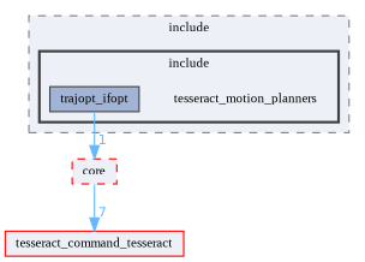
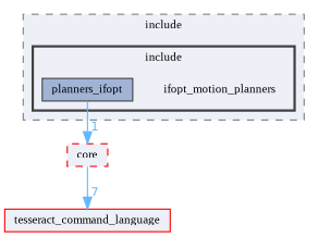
  digraph {
    compound=true
    fontname="Liberation Serif"
    node [fontname="Liberation Serif" fontsize=10 shape=box color=red fillcolor="#edf0f7" style=filled]
    edge [color=steelblue1 fontcolor=steelblue1 fontname="Liberation Serif" fontsize=10 labeldistance=1.5 labelfontname=Helvetica labelfontsize=10]
-   n1 [height=0.2 label=tesseract_motion_planners shape=plaintext width=0.4 color="" fillcolor="" style=""]
-   n2 [color=grey25 fillcolor="#a2b4d6" height=0.2 label=trajopt_ifopt width=0.4]
+   n1 [height=0.2 label=ifopt_motion_planners shape=plaintext width=0.4 color="" fillcolor="" style=""]
+   n2 [color=grey25 fillcolor="#a2b4d6" height=0.2 label=planners_ifopt width=0.4]
    n3 [height=0.2 label=core style="filled,dashed" width=0.4]
-   n4 [height=0.2 label=tesseract_command_tesseract width=0.4]
+   n4 [height=0.2 label=tesseract_command_language width=0.4]
    subgraph cluster_1 {
      bgcolor="#edf0f7"
      fontsize=10
      label=include
      pencolor=grey50
      style="filled,dashed"
      subgraph cluster_2 {
        bgcolor="#edf0f7"
        fontsize=10
        label=include
        pencolor=grey25
        style="filled,bold"
        n1
        n2
      }
    }
    n2 -> n3 [headlabel=1]
    n3 -> n4 [headlabel=7]
  }
